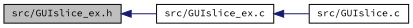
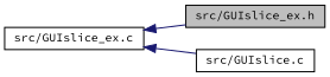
  digraph {
    fontname="Source Code Pro"
    rankdir=LR
    node [color=black fillcolor=white fontname="Source Code Pro" fontsize=10 shape=record style=filled]
    edge [color=midnightblue dir=back fontname="Source Code Pro" fontsize=10 labelfontname=Helvetica labelfontsize=10 style=solid]
    n1 [fillcolor=grey75 fontcolor=black height=0.2 label="src/GUIslice_ex.h" width=0.4]
    n2 [height=0.2 label="src/GUIslice_ex.c" width=0.4]
    n3 [height=0.2 label="src/GUIslice.c" width=0.4]
-   n1 -> n2
+   n2 -> n1
    n2 -> n3
  }
